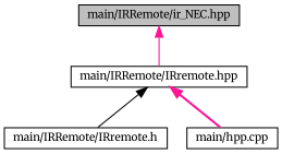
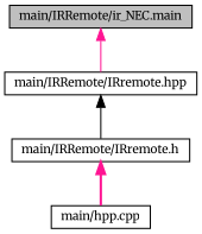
  digraph {
    fontname=Merriweather
    node [color=black fillcolor=white fontname=Merriweather fontsize=10 shape=record style=filled]
    edge [color=deeppink dir=back fontname=Merriweather fontsize=10 labelfontname=Helvetica labelfontsize=10 style=solid]
-   n1 [fillcolor=grey75 fontcolor=black height=0.2 label="main/IRRemote/ir_NEC.hpp" width=0.4]
+   n1 [fillcolor=grey75 fontcolor=black height=0.2 label="main/IRRemote/ir_NEC.main" width=0.4]
    n2 [height=0.2 label="main/IRRemote/IRremote.hpp" width=0.4]
    n3 [height=0.2 label="main/IRRemote/IRremote.h" width=0.4]
    n4 [height=0.2 label="main/hpp.cpp" width=0.4]
    n1 -> n2
    n2 -> n3 [color=black]
-   n2 -> n4 [style=bold]
+   n3 -> n4 [style=bold]
  }
